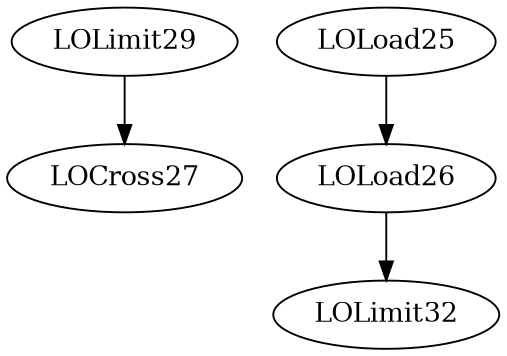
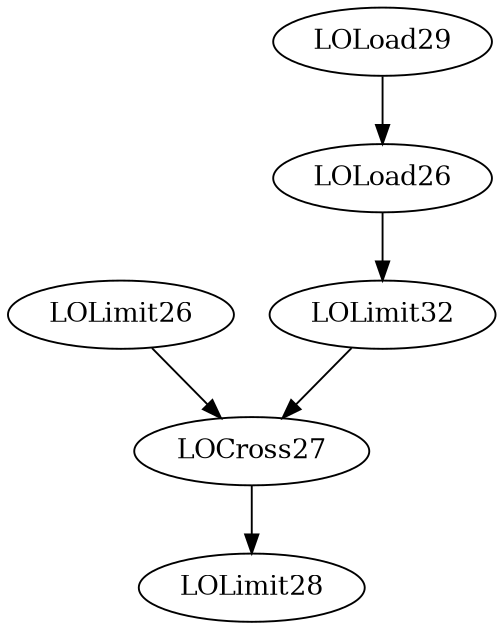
  digraph {
-   LOLimit29 [limit=100]
+   LOLimit29 [limit=100 label=LOLimit26]
    LOCross27
-   LOLoad25
+   LOLoad25 [label=LOLoad29]
    LOLoad26
+   LOLimit28 [limit=100]
    n6 [label=LOLimit32 limit=100]
    LOLimit29 -> LOCross27
+   LOCross27 -> LOLimit28
    LOLoad25 -> LOLoad26
    LOLoad26 -> n6
+   n6 -> LOCross27
  }
